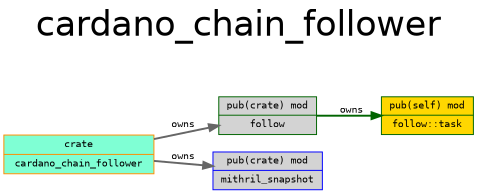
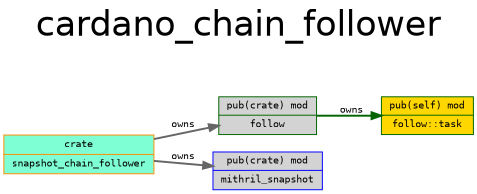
  digraph {
    fontname=Helvetica
    fontsize=36
    label=cardano_chain_follower
    labelloc=t
    rankdir=LR
    splines=line
    node [fillcolor=lightgrey fontname=monospace fontsize=10 shape=record style=filled color=darkgreen]
    edge [color=gray40 constraint=true fontname=monospace fontsize=10 style=bold]
-   n1 [fillcolor=aquamarine label="crate|cardano_chain_follower" color=darkorange]
+   n1 [fillcolor=aquamarine label="crate|snapshot_chain_follower" color=darkorange]
    n2 [label="pub(crate) mod|follow"]
    n3 [label="pub(crate) mod|mithril_snapshot" color=blue]
    n4 [fillcolor=gold label="pub(self) mod|follow::task"]
    n1 -> n2 [label=owns]
    n1 -> n3 [label=owns]
    n2 -> n4 [color=darkgreen label=owns]
  }
